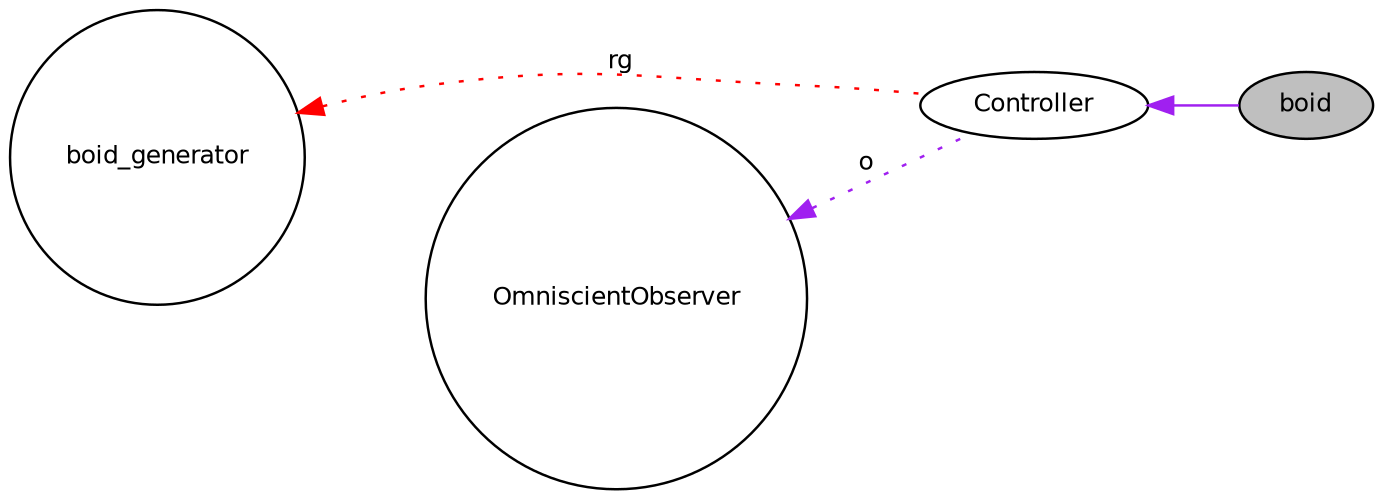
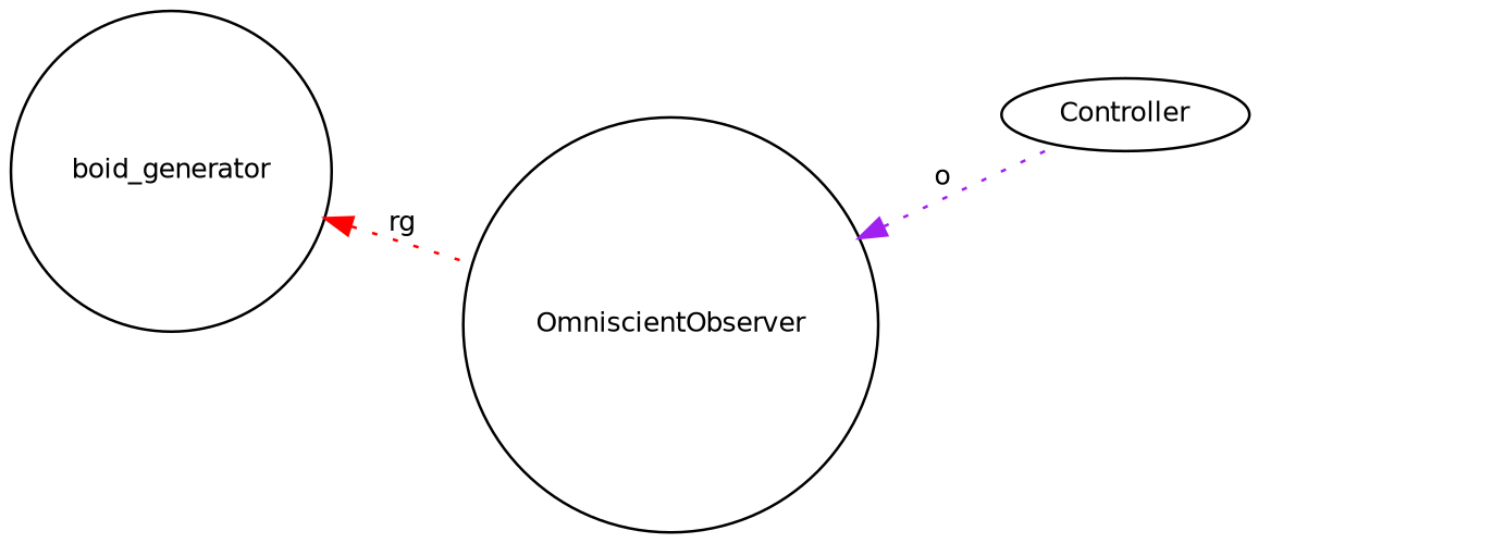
  digraph {
    rankdir=LR
    node [color=black fillcolor=white fontname=Helvetica fontsize=10 shape=ellipse style=filled]
    edge [color=purple dir=back fontname=Helvetica fontsize=10 labelfontname=Helvetica labelfontsize=10 style=dotted]
-   n1 [fillcolor=grey75 fontcolor=black height=0.2 label=boid width=0.4]
    n2 [height=0.2 label=Controller width=0.4]
    n3 [height=0.2 label=boid_generator shape=circle width=0.4]
    n4 [height=0.2 label=OmniscientObserver shape=circle width=0.4]
-   n2 -> n1 [style=solid]
-   n3 -> n2 [color=red label=" rg"]
+   n3 -> n4 [color=red label=" rg"]
    n4 -> n2 [label=" o"]
  }
